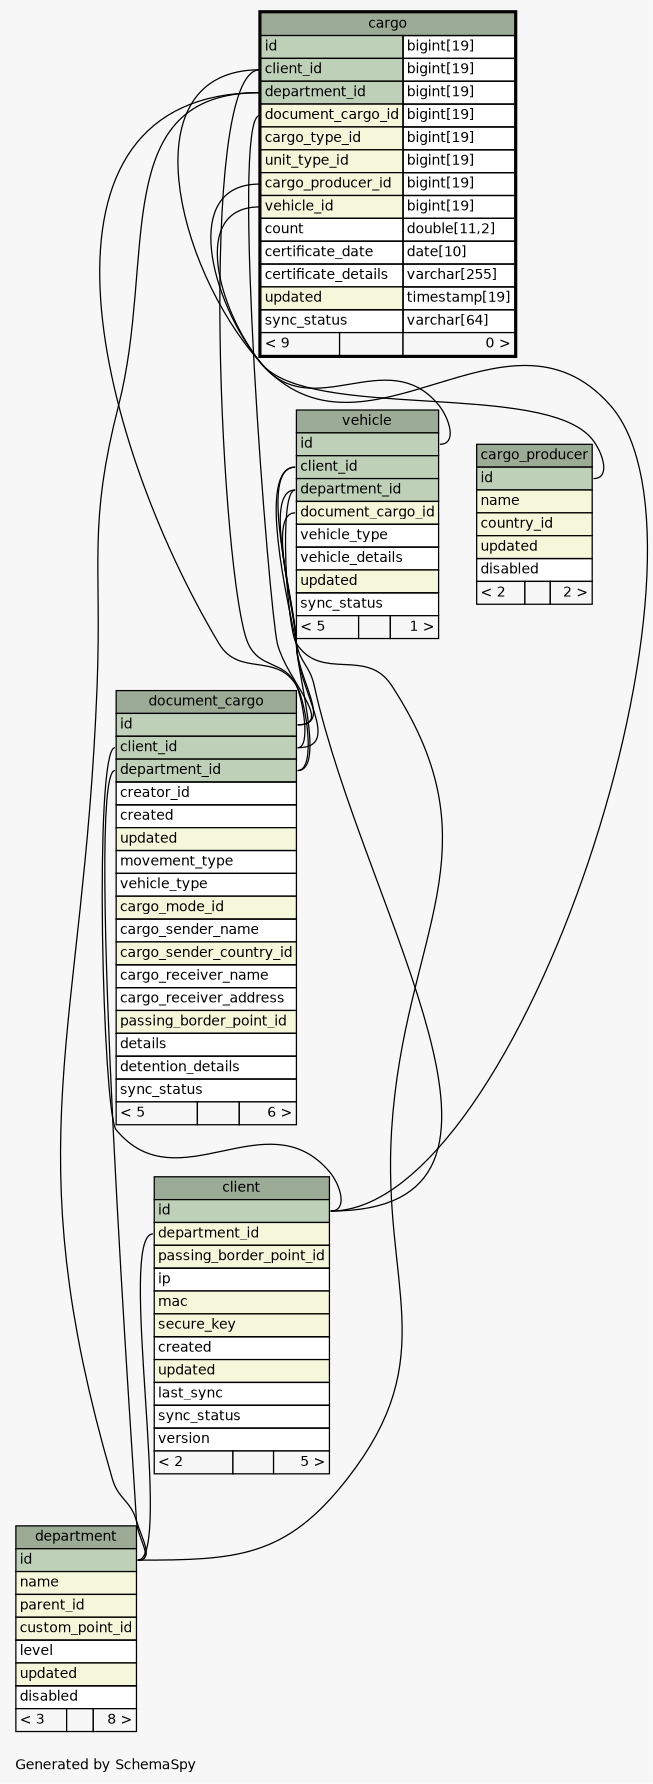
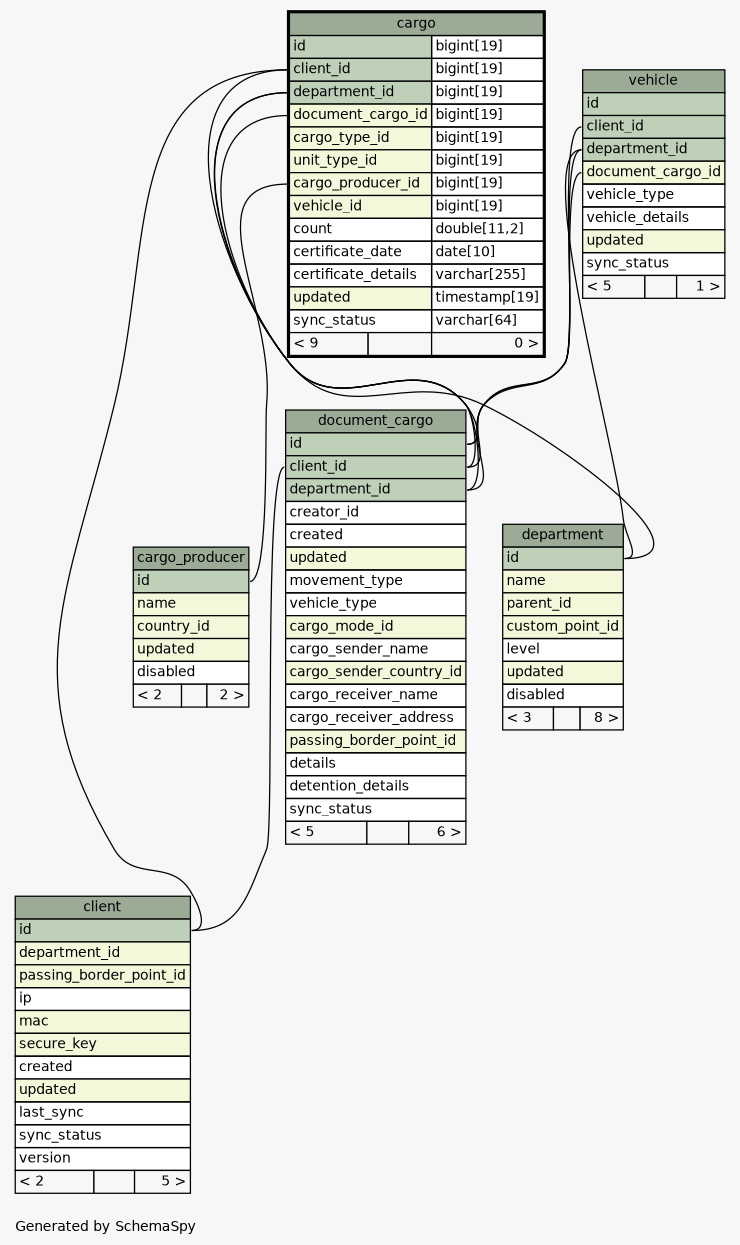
  digraph {
    bgcolor="#f7f7f7"
    fontname=Helvetica
    fontsize=11
    label="\nGenerated by SchemaSpy"
    labeljust=l
    nodesep=0.18
    rankdir=TB
    ranksep=0.46
    node [fontname=Helvetica fontsize=11 shape=plaintext]
    edge [arrowhead=none arrowsize=0.8 arrowtail=crowodot headport="id:e" tailport="department_id:w"]
    n1 [label=<     <TABLE BORDER="2" CELLBORDER="1" CELLSPACING="0" BGCOLOR="#ffffff">       <TR><TD COLSPAN="3" BGCOLOR="#9bab96" ALIGN="CENTER">cargo</TD></TR>       <TR><TD PORT="id" COLSPAN="2" BGCOLOR="#bed1b8" ALIGN="LEFT">id</TD><TD PORT="id.type" ALIGN="LEFT">bigint[19]</TD></TR>       <TR><TD PORT="client_id" COLSPAN="2" BGCOLOR="#bed1b8" ALIGN="LEFT">client_id</TD><TD PORT="client_id.type" ALIGN="LEFT">bigint[19]</TD></TR>       <TR><TD PORT="department_id" COLSPAN="2" BGCOLOR="#bed1b8" ALIGN="LEFT">department_id</TD><TD PORT="department_id.type" ALIGN="LEFT">bigint[19]</TD></TR>       <TR><TD PORT="document_cargo_id" COLSPAN="2" BGCOLOR="#f4f7da" ALIGN="LEFT">document_cargo_id</TD><TD PORT="document_cargo_id.type" ALIGN="LEFT">bigint[19]</TD></TR>       <TR><TD PORT="cargo_type_id" COLSPAN="2" BGCOLOR="#f4f7da" ALIGN="LEFT">cargo_type_id</TD><TD PORT="cargo_type_id.type" ALIGN="LEFT">bigint[19]</TD></TR>       <TR><TD PORT="unit_type_id" COLSPAN="2" BGCOLOR="#f4f7da" ALIGN="LEFT">unit_type_id</TD><TD PORT="unit_type_id.type" ALIGN="LEFT">bigint[19]</TD></TR>       <TR><TD PORT="cargo_producer_id" COLSPAN="2" BGCOLOR="#f4f7da" ALIGN="LEFT">cargo_producer_id</TD><TD PORT="cargo_producer_id.type" ALIGN="LEFT">bigint[19]</TD></TR>       <TR><TD PORT="vehicle_id" COLSPAN="2" BGCOLOR="#f4f7da" ALIGN="LEFT">vehicle_id</TD><TD PORT="vehicle_id.type" ALIGN="LEFT">bigint[19]</TD></TR>       <TR><TD PORT="count" COLSPAN="2" ALIGN="LEFT">count</TD><TD PORT="count.type" ALIGN="LEFT">double[11,2]</TD></TR>       <TR><TD PORT="certificate_date" COLSPAN="2" ALIGN="LEFT">certificate_date</TD><TD PORT="certificate_date.type" ALIGN="LEFT">date[10]</TD></TR>       <TR><TD PORT="certificate_details" COLSPAN="2" ALIGN="LEFT">certificate_details</TD><TD PORT="certificate_details.type" ALIGN="LEFT">varchar[255]</TD></TR>       <TR><TD PORT="updated" COLSPAN="2" BGCOLOR="#f4f7da" ALIGN="LEFT">updated</TD><TD PORT="updated.type" ALIGN="LEFT">timestamp[19]</TD></TR>       <TR><TD PORT="sync_status" COLSPAN="2" ALIGN="LEFT">sync_status</TD><TD PORT="sync_status.type" ALIGN="LEFT">varchar[64]</TD></TR>       <TR><TD ALIGN="LEFT" BGCOLOR="#f7f7f7">&lt; 9</TD><TD ALIGN="RIGHT" BGCOLOR="#f7f7f7">  </TD><TD ALIGN="RIGHT" BGCOLOR="#f7f7f7">0 &gt;</TD></TR>     </TABLE>>]
    n2 [label=<     <TABLE BORDER="0" CELLBORDER="1" CELLSPACING="0" BGCOLOR="#ffffff">       <TR><TD COLSPAN="3" BGCOLOR="#9bab96" ALIGN="CENTER">cargo_producer</TD></TR>       <TR><TD PORT="id" COLSPAN="3" BGCOLOR="#bed1b8" ALIGN="LEFT">id</TD></TR>       <TR><TD PORT="name" COLSPAN="3" BGCOLOR="#f4f7da" ALIGN="LEFT">name</TD></TR>       <TR><TD PORT="country_id" COLSPAN="3" BGCOLOR="#f4f7da" ALIGN="LEFT">country_id</TD></TR>       <TR><TD PORT="updated" COLSPAN="3" BGCOLOR="#f4f7da" ALIGN="LEFT">updated</TD></TR>       <TR><TD PORT="disabled" COLSPAN="3" ALIGN="LEFT">disabled</TD></TR>       <TR><TD ALIGN="LEFT" BGCOLOR="#f7f7f7">&lt; 2</TD><TD ALIGN="RIGHT" BGCOLOR="#f7f7f7">  </TD><TD ALIGN="RIGHT" BGCOLOR="#f7f7f7">2 &gt;</TD></TR>     </TABLE>>]
    n3 [label=<     <TABLE BORDER="0" CELLBORDER="1" CELLSPACING="0" BGCOLOR="#ffffff">       <TR><TD COLSPAN="3" BGCOLOR="#9bab96" ALIGN="CENTER">client</TD></TR>       <TR><TD PORT="id" COLSPAN="3" BGCOLOR="#bed1b8" ALIGN="LEFT">id</TD></TR>       <TR><TD PORT="department_id" COLSPAN="3" BGCOLOR="#f4f7da" ALIGN="LEFT">department_id</TD></TR>       <TR><TD PORT="passing_border_point_id" COLSPAN="3" BGCOLOR="#f4f7da" ALIGN="LEFT">passing_border_point_id</TD></TR>       <TR><TD PORT="ip" COLSPAN="3" ALIGN="LEFT">ip</TD></TR>       <TR><TD PORT="mac" COLSPAN="3" BGCOLOR="#f4f7da" ALIGN="LEFT">mac</TD></TR>       <TR><TD PORT="secure_key" COLSPAN="3" BGCOLOR="#f4f7da" ALIGN="LEFT">secure_key</TD></TR>       <TR><TD PORT="created" COLSPAN="3" ALIGN="LEFT">created</TD></TR>       <TR><TD PORT="updated" COLSPAN="3" BGCOLOR="#f4f7da" ALIGN="LEFT">updated</TD></TR>       <TR><TD PORT="last_sync" COLSPAN="3" ALIGN="LEFT">last_sync</TD></TR>       <TR><TD PORT="sync_status" COLSPAN="3" ALIGN="LEFT">sync_status</TD></TR>       <TR><TD PORT="version" COLSPAN="3" ALIGN="LEFT">version</TD></TR>       <TR><TD ALIGN="LEFT" BGCOLOR="#f7f7f7">&lt; 2</TD><TD ALIGN="RIGHT" BGCOLOR="#f7f7f7">  </TD><TD ALIGN="RIGHT" BGCOLOR="#f7f7f7">5 &gt;</TD></TR>     </TABLE>>]
    n4 [label=<     <TABLE BORDER="0" CELLBORDER="1" CELLSPACING="0" BGCOLOR="#ffffff">       <TR><TD COLSPAN="3" BGCOLOR="#9bab96" ALIGN="CENTER">document_cargo</TD></TR>       <TR><TD PORT="id" COLSPAN="3" BGCOLOR="#bed1b8" ALIGN="LEFT">id</TD></TR>       <TR><TD PORT="client_id" COLSPAN="3" BGCOLOR="#bed1b8" ALIGN="LEFT">client_id</TD></TR>       <TR><TD PORT="department_id" COLSPAN="3" BGCOLOR="#bed1b8" ALIGN="LEFT">department_id</TD></TR>       <TR><TD PORT="creator_id" COLSPAN="3" ALIGN="LEFT">creator_id</TD></TR>       <TR><TD PORT="created" COLSPAN="3" ALIGN="LEFT">created</TD></TR>       <TR><TD PORT="updated" COLSPAN="3" BGCOLOR="#f4f7da" ALIGN="LEFT">updated</TD></TR>       <TR><TD PORT="movement_type" COLSPAN="3" ALIGN="LEFT">movement_type</TD></TR>       <TR><TD PORT="vehicle_type" COLSPAN="3" ALIGN="LEFT">vehicle_type</TD></TR>       <TR><TD PORT="cargo_mode_id" COLSPAN="3" BGCOLOR="#f4f7da" ALIGN="LEFT">cargo_mode_id</TD></TR>       <TR><TD PORT="cargo_sender_name" COLSPAN="3" ALIGN="LEFT">cargo_sender_name</TD></TR>       <TR><TD PORT="cargo_sender_country_id" COLSPAN="3" BGCOLOR="#f4f7da" ALIGN="LEFT">cargo_sender_country_id</TD></TR>       <TR><TD PORT="cargo_receiver_name" COLSPAN="3" ALIGN="LEFT">cargo_receiver_name</TD></TR>       <TR><TD PORT="cargo_receiver_address" COLSPAN="3" ALIGN="LEFT">cargo_receiver_address</TD></TR>       <TR><TD PORT="passing_border_point_id" COLSPAN="3" BGCOLOR="#f4f7da" ALIGN="LEFT">passing_border_point_id</TD></TR>       <TR><TD PORT="details" COLSPAN="3" ALIGN="LEFT">details</TD></TR>       <TR><TD PORT="detention_details" COLSPAN="3" ALIGN="LEFT">detention_details</TD></TR>       <TR><TD PORT="sync_status" COLSPAN="3" ALIGN="LEFT">sync_status</TD></TR>       <TR><TD ALIGN="LEFT" BGCOLOR="#f7f7f7">&lt; 5</TD><TD ALIGN="RIGHT" BGCOLOR="#f7f7f7">  </TD><TD ALIGN="RIGHT" BGCOLOR="#f7f7f7">6 &gt;</TD></TR>     </TABLE>>]
    n5 [label=<     <TABLE BORDER="0" CELLBORDER="1" CELLSPACING="0" BGCOLOR="#ffffff">       <TR><TD COLSPAN="3" BGCOLOR="#9bab96" ALIGN="CENTER">department</TD></TR>       <TR><TD PORT="id" COLSPAN="3" BGCOLOR="#bed1b8" ALIGN="LEFT">id</TD></TR>       <TR><TD PORT="name" COLSPAN="3" BGCOLOR="#f4f7da" ALIGN="LEFT">name</TD></TR>       <TR><TD PORT="parent_id" COLSPAN="3" BGCOLOR="#f4f7da" ALIGN="LEFT">parent_id</TD></TR>       <TR><TD PORT="custom_point_id" COLSPAN="3" BGCOLOR="#f4f7da" ALIGN="LEFT">custom_point_id</TD></TR>       <TR><TD PORT="level" COLSPAN="3" ALIGN="LEFT">level</TD></TR>       <TR><TD PORT="updated" COLSPAN="3" BGCOLOR="#f4f7da" ALIGN="LEFT">updated</TD></TR>       <TR><TD PORT="disabled" COLSPAN="3" ALIGN="LEFT">disabled</TD></TR>       <TR><TD ALIGN="LEFT" BGCOLOR="#f7f7f7">&lt; 3</TD><TD ALIGN="RIGHT" BGCOLOR="#f7f7f7">  </TD><TD ALIGN="RIGHT" BGCOLOR="#f7f7f7">8 &gt;</TD></TR>     </TABLE>>]
    n6 [label=<     <TABLE BORDER="0" CELLBORDER="1" CELLSPACING="0" BGCOLOR="#ffffff">       <TR><TD COLSPAN="3" BGCOLOR="#9bab96" ALIGN="CENTER">vehicle</TD></TR>       <TR><TD PORT="id" COLSPAN="3" BGCOLOR="#bed1b8" ALIGN="LEFT">id</TD></TR>       <TR><TD PORT="client_id" COLSPAN="3" BGCOLOR="#bed1b8" ALIGN="LEFT">client_id</TD></TR>       <TR><TD PORT="department_id" COLSPAN="3" BGCOLOR="#bed1b8" ALIGN="LEFT">department_id</TD></TR>       <TR><TD PORT="document_cargo_id" COLSPAN="3" BGCOLOR="#f4f7da" ALIGN="LEFT">document_cargo_id</TD></TR>       <TR><TD PORT="vehicle_type" COLSPAN="3" ALIGN="LEFT">vehicle_type</TD></TR>       <TR><TD PORT="vehicle_details" COLSPAN="3" ALIGN="LEFT">vehicle_details</TD></TR>       <TR><TD PORT="updated" COLSPAN="3" BGCOLOR="#f4f7da" ALIGN="LEFT">updated</TD></TR>       <TR><TD PORT="sync_status" COLSPAN="3" ALIGN="LEFT">sync_status</TD></TR>       <TR><TD ALIGN="LEFT" BGCOLOR="#f7f7f7">&lt; 5</TD><TD ALIGN="RIGHT" BGCOLOR="#f7f7f7">  </TD><TD ALIGN="RIGHT" BGCOLOR="#f7f7f7">1 &gt;</TD></TR>     </TABLE>>]
    n1 -> n2 [tailport="cargo_producer_id:w"]
    n1 -> n3 [tailport="client_id:w"]
    n1 -> n4 [headport="client_id:e" tailport="client_id:w"]
    n1 -> n4 [headport="department_id:e"]
    n1 -> n4 [tailport="document_cargo_id:w"]
    n1 -> n5
-   n1 -> n6 [tailport="vehicle_id:w"]
-   n3 -> n5
    n4 -> n3 [tailport="client_id:w"]
-   n4 -> n5
-   n6 -> n3 [tailport="client_id:w"]
    n6 -> n4 [headport="client_id:e" tailport="client_id:w"]
    n6 -> n4 [headport="department_id:e"]
    n6 -> n4 [tailport="document_cargo_id:w"]
    n6 -> n5
  }
